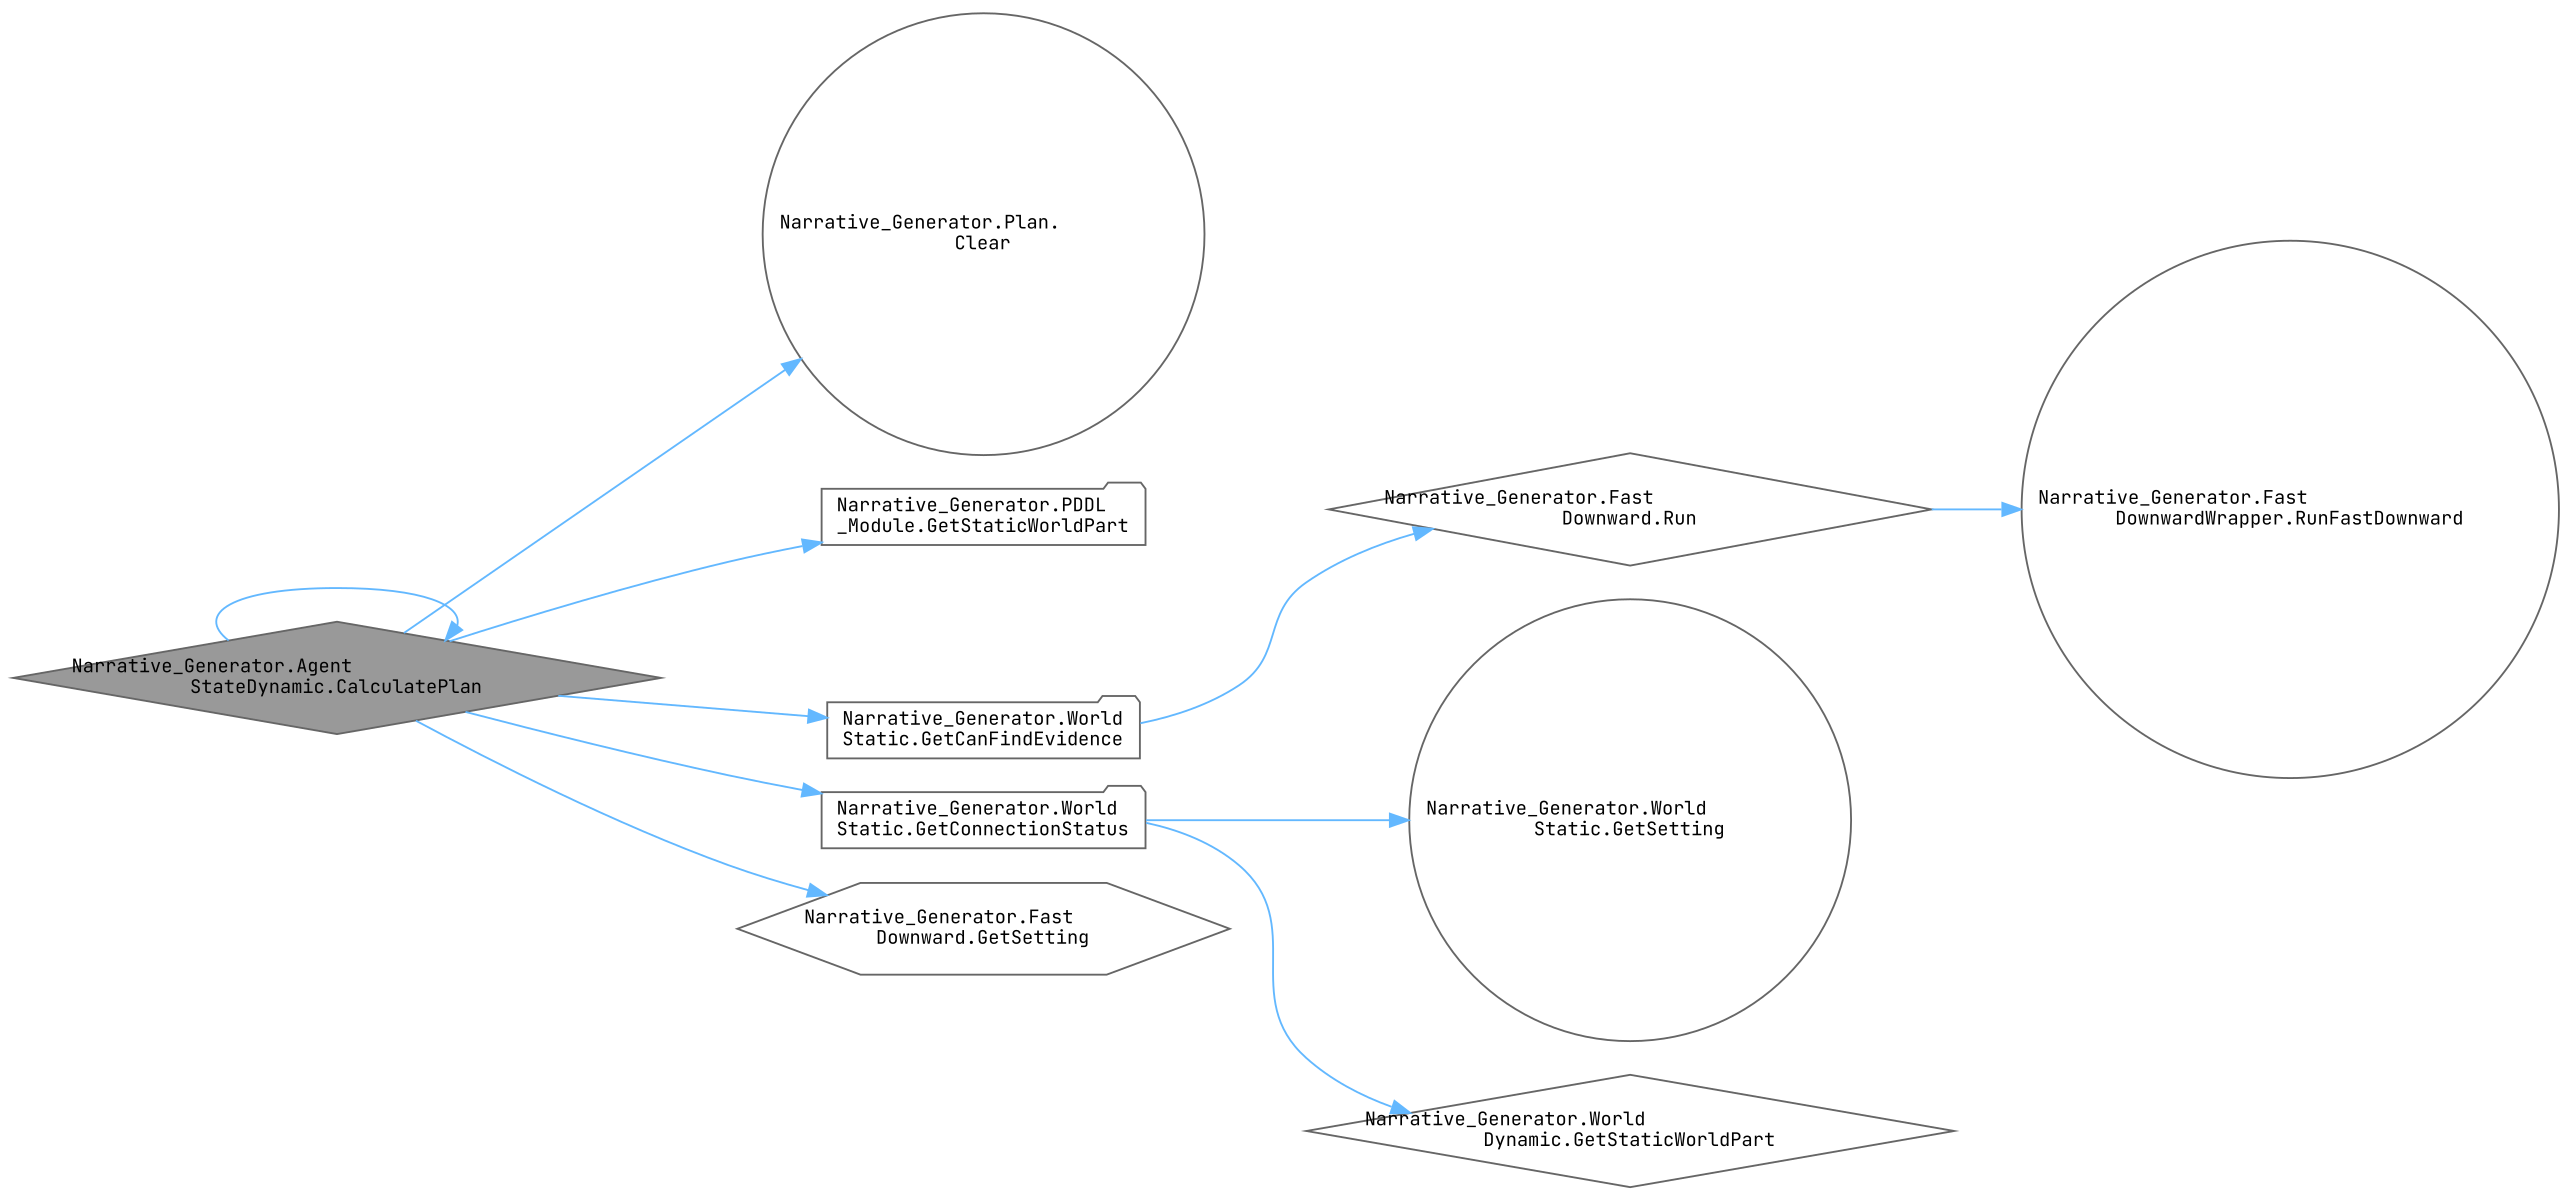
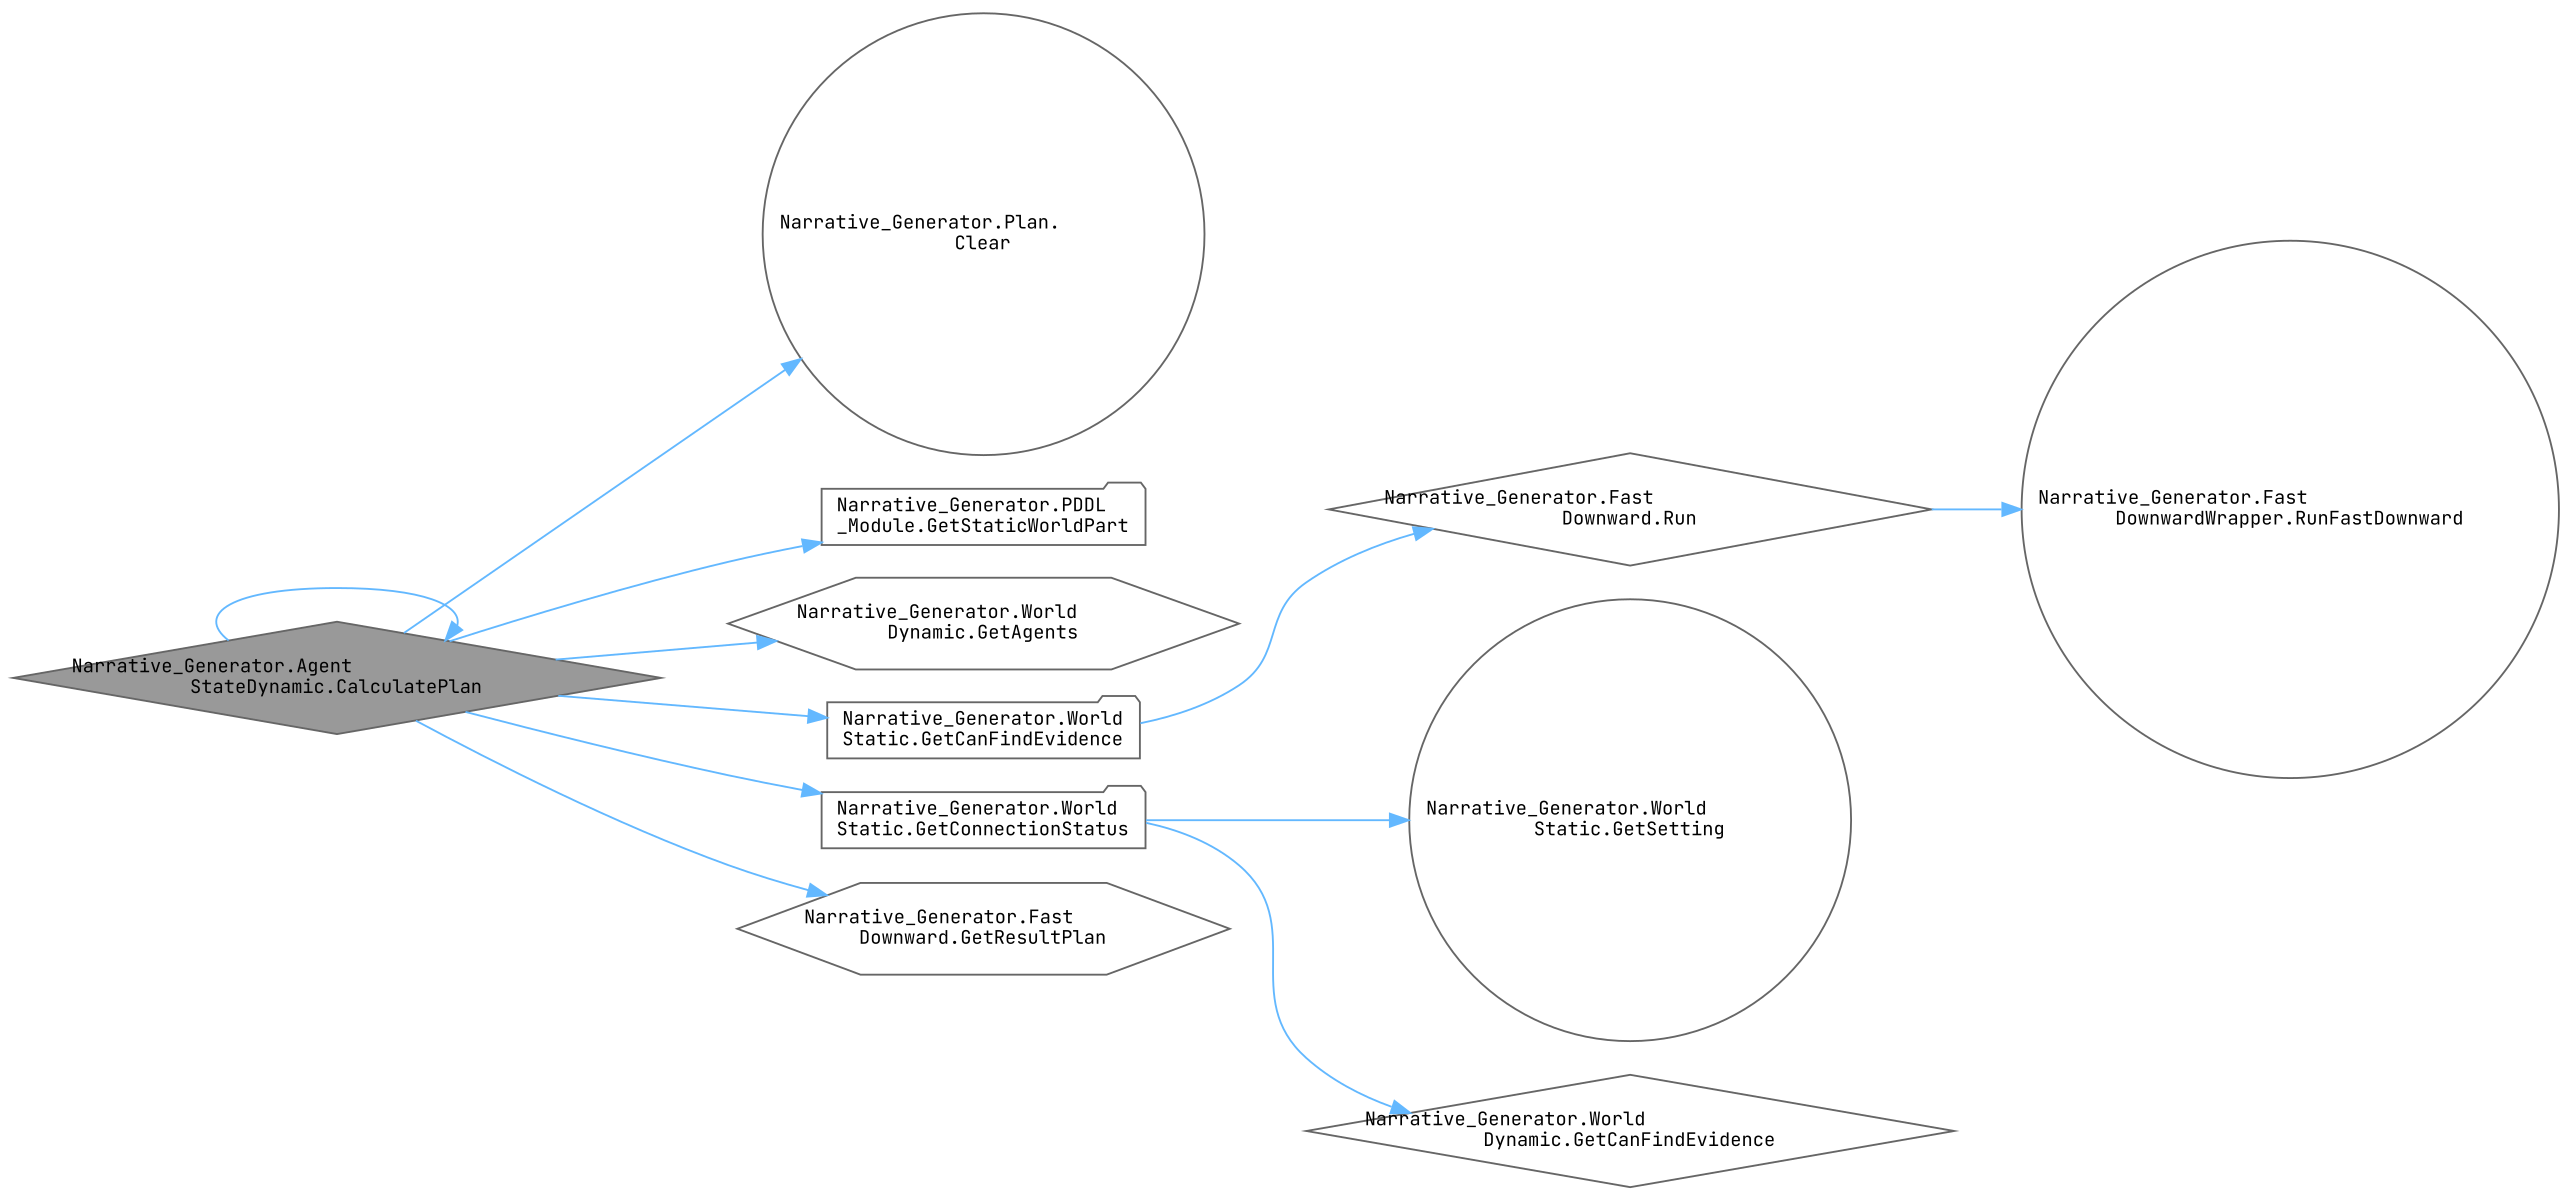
  digraph {
    fontname="JetBrains Mono"
    rankdir=LR
    node [color=grey40 fillcolor=white fontname="JetBrains Mono" fontsize=10 shape=diamond style=filled]
    edge [color=steelblue1 fontname="JetBrains Mono" fontsize=10 labelfontname=Helvetica labelfontsize=10 style=solid]
    n1 [color=gray40 fillcolor=grey60 fontcolor=black height=0.2 label="Narrative_Generator.Agent\lStateDynamic.CalculatePlan" width=0.4]
    n2 [height=0.2 label="Narrative_Generator.Plan.\lClear" shape=circle width=0.4]
    n3 [height=0.2 label="Narrative_Generator.PDDL\l_Module.GetStaticWorldPart" shape=folder width=0.4]
+   n4 [height=0.2 label="Narrative_Generator.World\lDynamic.GetAgents" shape=hexagon width=0.4]
    n5 [height=0.2 label="Narrative_Generator.World\lStatic.GetCanFindEvidence" shape=folder width=0.4]
    n6 [height=0.2 label="Narrative_Generator.World\lStatic.GetConnectionStatus" shape=folder width=0.4]
-   n7 [height=0.2 label="Narrative_Generator.Fast\lDownward.GetSetting" shape=hexagon width=0.4]
+   n7 [height=0.2 label="Narrative_Generator.Fast\lDownward.GetResultPlan" shape=hexagon width=0.4]
    n8 [height=0.2 label="Narrative_Generator.Fast\lDownward.Run" width=0.4]
    n9 [height=0.2 label="Narrative_Generator.World\lStatic.GetSetting" shape=circle width=0.4]
-   n10 [height=0.2 label="Narrative_Generator.World\lDynamic.GetStaticWorldPart" width=0.4]
+   n10 [height=0.2 label="Narrative_Generator.World\lDynamic.GetCanFindEvidence" width=0.4]
    n11 [height=0.2 label="Narrative_Generator.Fast\lDownwardWrapper.RunFastDownward" shape=circle width=0.4]
    n1 -> n1
    n1 -> n2
    n1 -> n3
+   n1 -> n4
    n1 -> n5
    n1 -> n6
    n1 -> n7
    n5 -> n8
    n6 -> n9
    n6 -> n10
    n8 -> n11
  }
